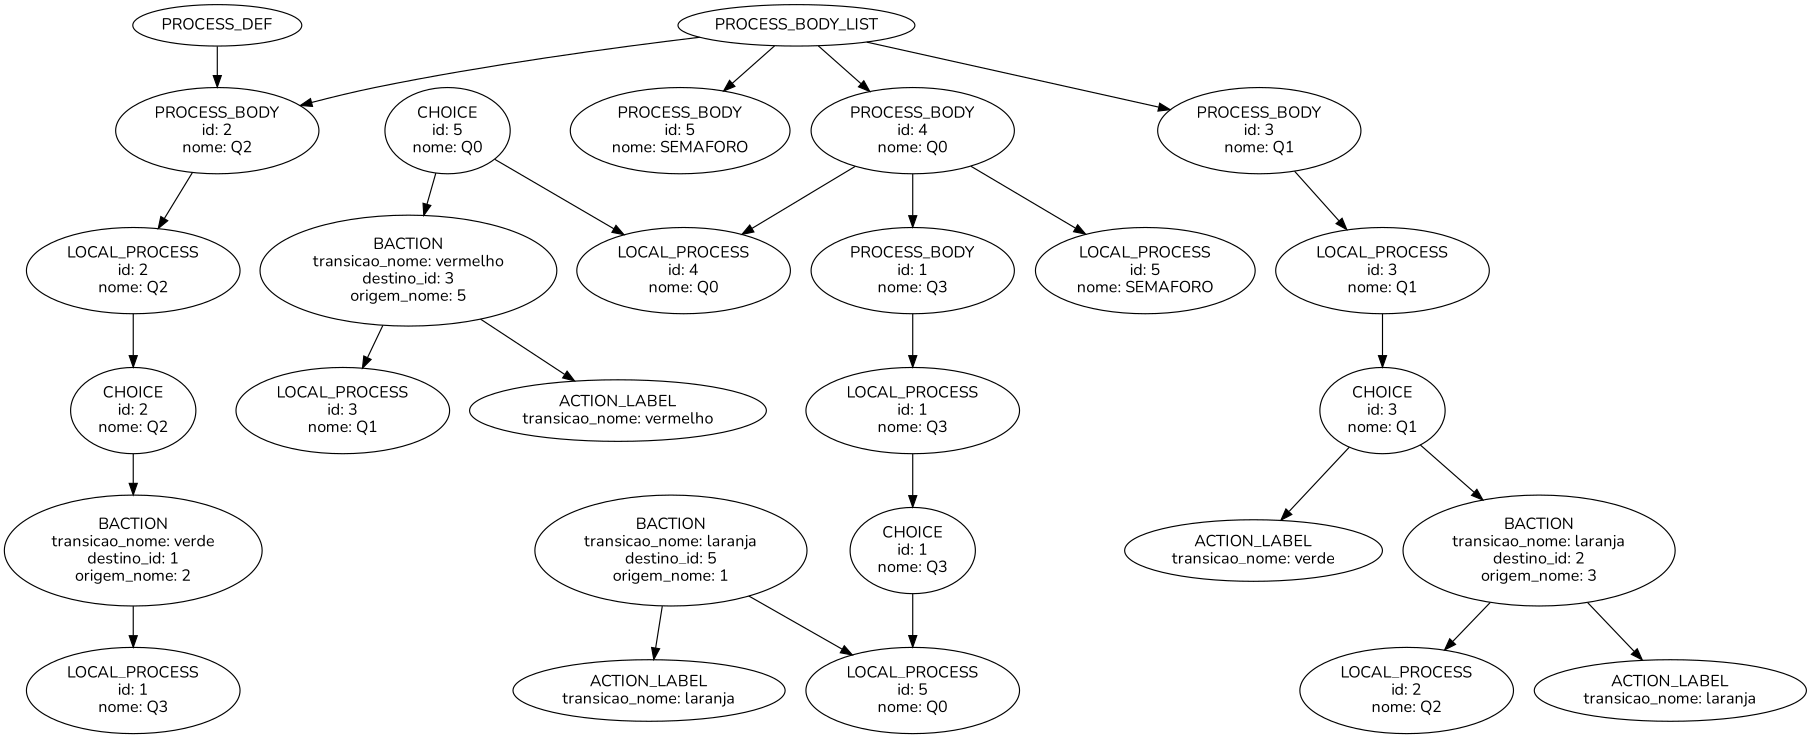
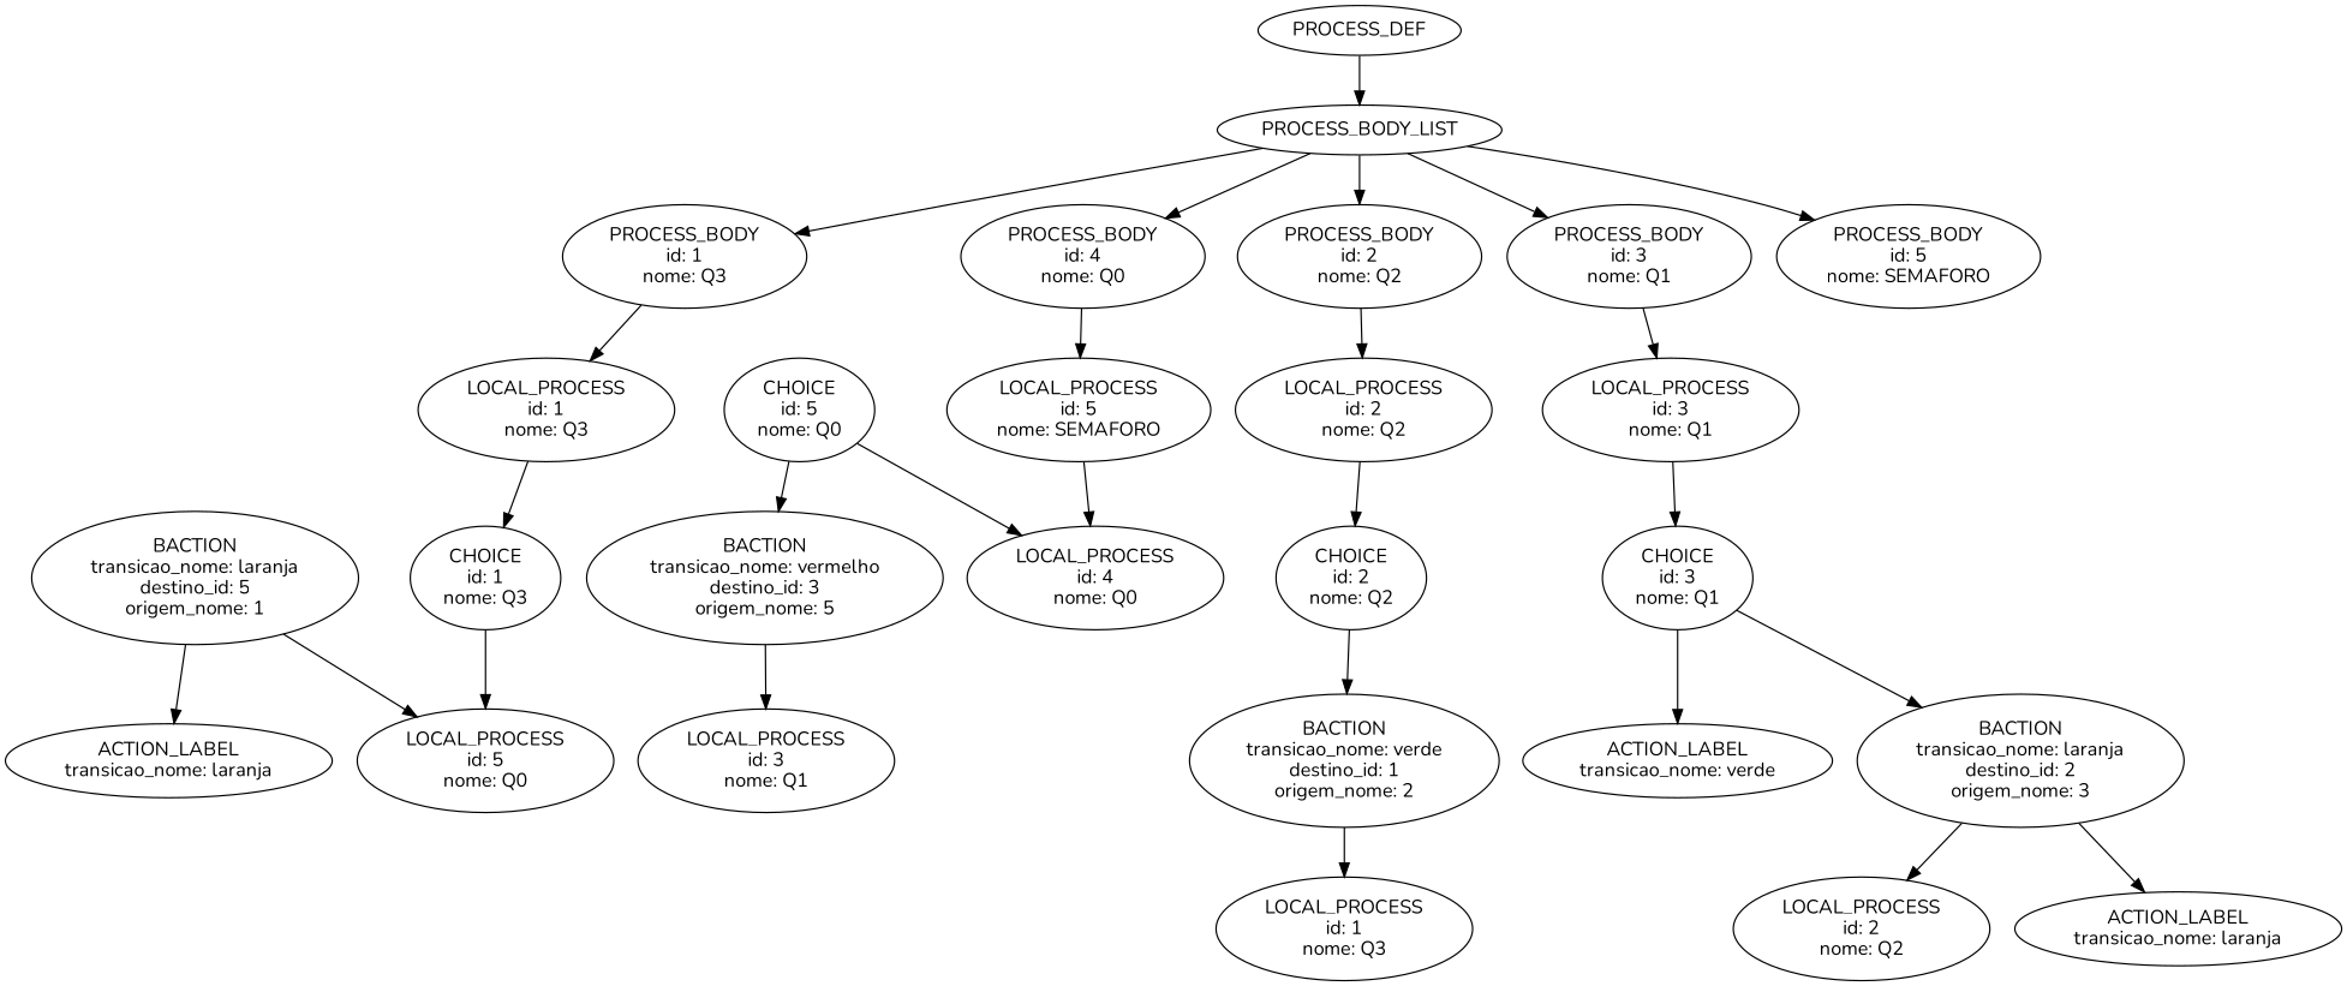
  digraph {
    fontname=Nunito
    node [fontname=Nunito]
    edge [fontname=Nunito]
    n1 [label="ACTION_LABEL\ntransicao_nome: laranja\n"]
    n2 [label="LOCAL_PROCESS\nid: 5\nnome: Q0\n"]
    n3 [label="BACTION\ntransicao_nome: laranja\ndestino_id: 5\norigem_nome: 1\n"]
    n4 [label="CHOICE\nid: 1\nnome: Q3\n"]
    n5 [label="LOCAL_PROCESS\nid: 1\nnome: Q3\n"]
    n6 [label="PROCESS_BODY\nid: 1\nnome: Q3\n"]
    n7 [label="ACTION_LABEL\ntransicao_nome: verde\n"]
    n8 [label="LOCAL_PROCESS\nid: 1\nnome: Q3\n"]
    n9 [label="BACTION\ntransicao_nome: verde\ndestino_id: 1\norigem_nome: 2\n"]
    n10 [label="CHOICE\nid: 2\nnome: Q2\n"]
    n11 [label="LOCAL_PROCESS\nid: 2\nnome: Q2\n"]
    n12 [label="PROCESS_BODY\nid: 2\nnome: Q2\n"]
    n13 [label="ACTION_LABEL\ntransicao_nome: laranja\n"]
    n14 [label="LOCAL_PROCESS\nid: 2\nnome: Q2\n"]
    n15 [label="BACTION\ntransicao_nome: laranja\ndestino_id: 2\norigem_nome: 3\n"]
    n16 [label="CHOICE\nid: 3\nnome: Q1\n"]
    n17 [label="LOCAL_PROCESS\nid: 3\nnome: Q1\n"]
    n18 [label="PROCESS_BODY\nid: 3\nnome: Q1\n"]
-   n19 [label="ACTION_LABEL\ntransicao_nome: vermelho\n"]
    n20 [label="LOCAL_PROCESS\nid: 3\nnome: Q1\n"]
    n21 [label="BACTION\ntransicao_nome: vermelho\ndestino_id: 3\norigem_nome: 5\n"]
    n22 [label="CHOICE\nid: 5\nnome: Q0\n"]
    n23 [label="LOCAL_PROCESS\nid: 4\nnome: Q0\n"]
    n24 [label="PROCESS_BODY\nid: 4\nnome: Q0\n"]
    n25 [label="LOCAL_PROCESS\nid: 5\nnome: SEMAFORO\n"]
    n26 [label="PROCESS_BODY\nid: 5\nnome: SEMAFORO\n"]
    n27 [label="PROCESS_BODY_LIST\n"]
    n28 [label="PROCESS_DEF\n"]
    n3 -> n1
    n3 -> n2
    n4 -> n2
    n5 -> n4
    n6 -> n5
    n9 -> n8
    n10 -> n9
    n11 -> n10
    n12 -> n11
    n15 -> n13
    n15 -> n14
    n16 -> n7
    n16 -> n15
    n17 -> n16
    n18 -> n17
-   n21 -> n19
    n21 -> n20
    n22 -> n21
    n22 -> n23
-   n24 -> n23
+   n25 -> n23
    n24 -> n25
-   n24 -> n6
+   n27 -> n6
    n27 -> n12
    n27 -> n18
    n27 -> n24
    n27 -> n26
-   n28 -> n12
+   n28 -> n27
  }
